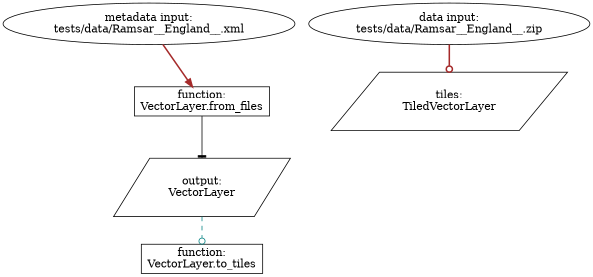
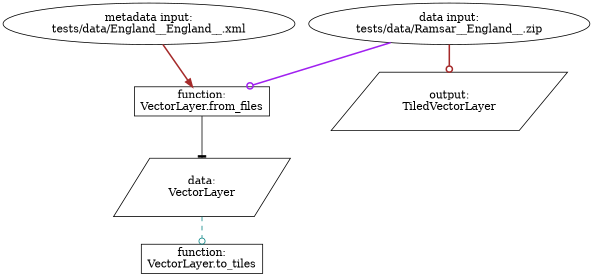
  digraph {
    node [shape=oval]
    edge [arrowhead=odot color=brown style=bold]
    n1 [label="data input:\ntests/data/Ramsar__England__.zip"]
    n2 [label="function:\nVectorLayer.from_files" shape=box]
-   n3 [label="tiles:\nTiledVectorLayer" shape=parallelogram]
-   n4 [label="output:\nVectorLayer" shape=parallelogram]
-   n5 [label="metadata input:\ntests/data/Ramsar__England__.xml"]
+   n3 [label="output:\nTiledVectorLayer" shape=parallelogram]
+   n4 [label="data:\nVectorLayer" shape=parallelogram]
+   n5 [label="metadata input:\ntests/data/England__England__.xml"]
    n6 [label="function:\nVectorLayer.to_tiles" shape=box]
+   n1 -> n2 [color=purple]
    n1 -> n3
    n2 -> n4 [arrowhead=tee color=black style=solid]
    n4 -> n6 [color=teal style=dashed]
    n5 -> n2 [arrowhead=normal]
  }
